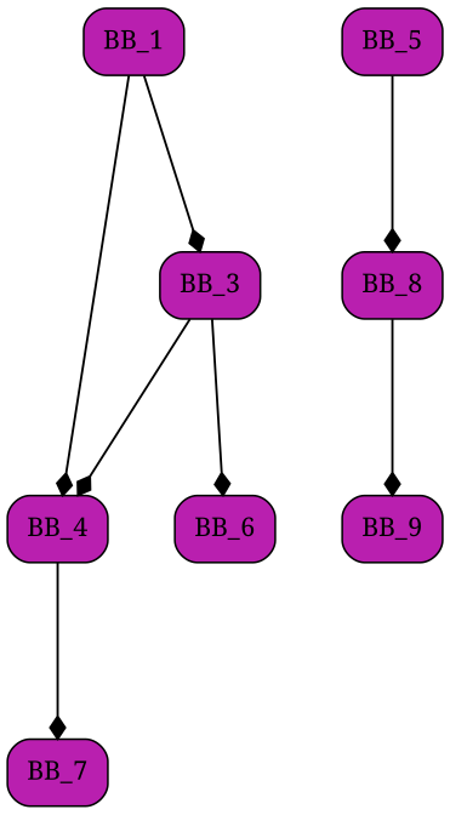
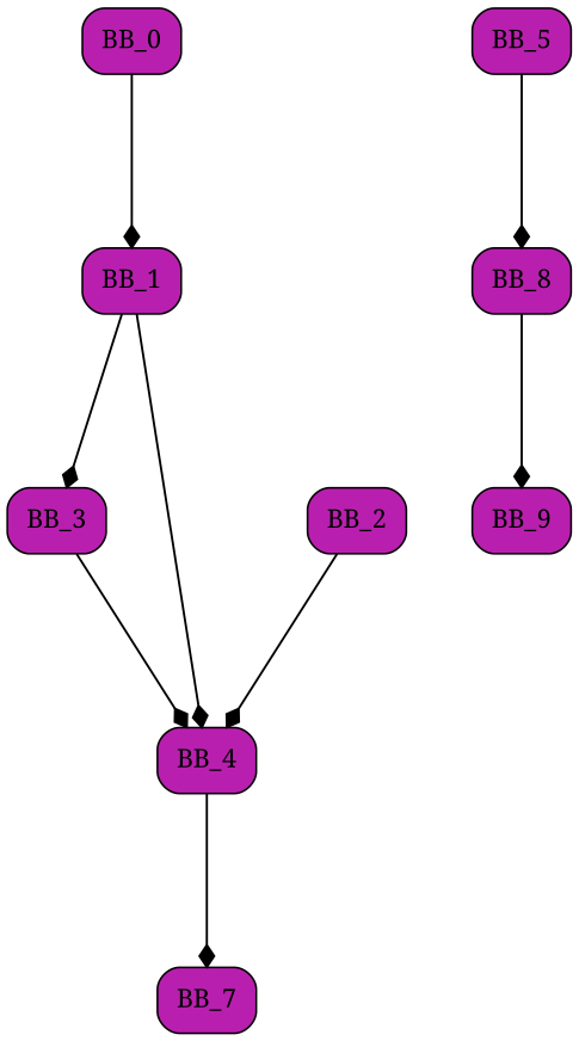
  digraph {
    color=green
    fillcolor=lightgreen
    fontname="Noto Serif"
    fontsize=20
    nodesep=0.5
    penwidth=2
    rankdir=TB
    ranksep=1.3
    style=rounded
    node [fillcolor="#B91FAF" fontname="Noto Serif" shape=Mrecord style=filled]
    edge [arrowhead=diamond arrowsize=1 color=black fontname="Noto Serif" penwidth=1.2]
+   BB_0
    BB_1
    BB_3
    BB_4
-   BB_6
+   BB_2
    BB_7
    BB_5
    BB_8
    BB_9
+   BB_0 -> BB_1
    BB_1 -> BB_3
    BB_1 -> BB_4
    BB_3 -> BB_4
-   BB_3 -> BB_6
    BB_4 -> BB_7
+   BB_2 -> BB_4
    BB_5 -> BB_8
    BB_8 -> BB_9
  }
